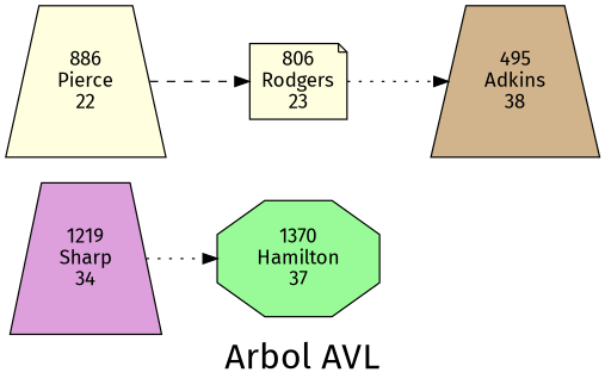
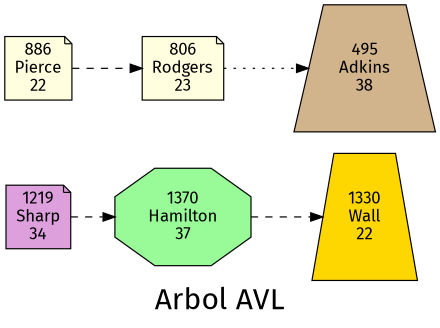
  digraph {
    fontname="Fira Sans"
    fontsize="25pt"
    label="Arbol AVL"
    rankdir=LR
    node [fillcolor=lightyellow fontname="Fira Sans" shape=trapezium style=filled]
    edge [fontname="Fira Sans" style=dotted tailport=C0]
-   n1 [fillcolor=plum label="1219\nSharp\n34"]
+   n1 [fillcolor=plum label="1219\nSharp\n34" shape=note]
    n2 [fillcolor=palegreen label="1370\nHamilton\n37" shape=octagon]
-   n3 [label="886\nPierce\n22"]
+   n3 [label="886\nPierce\n22" shape=note]
    n4 [label="806\nRodgers\n23" shape=note]
+   n5 [fillcolor=gold label="1330\nWall\n22"]
    n6 [fillcolor=tan label="495\nAdkins\n38"]
-   n1 -> n2 [tailport=C1]
+   n1 -> n2 [style=dashed tailport=C1]
+   n2 -> n5 [style=dashed]
    n3 -> n4 [style=dashed]
    n4 -> n6
  }
